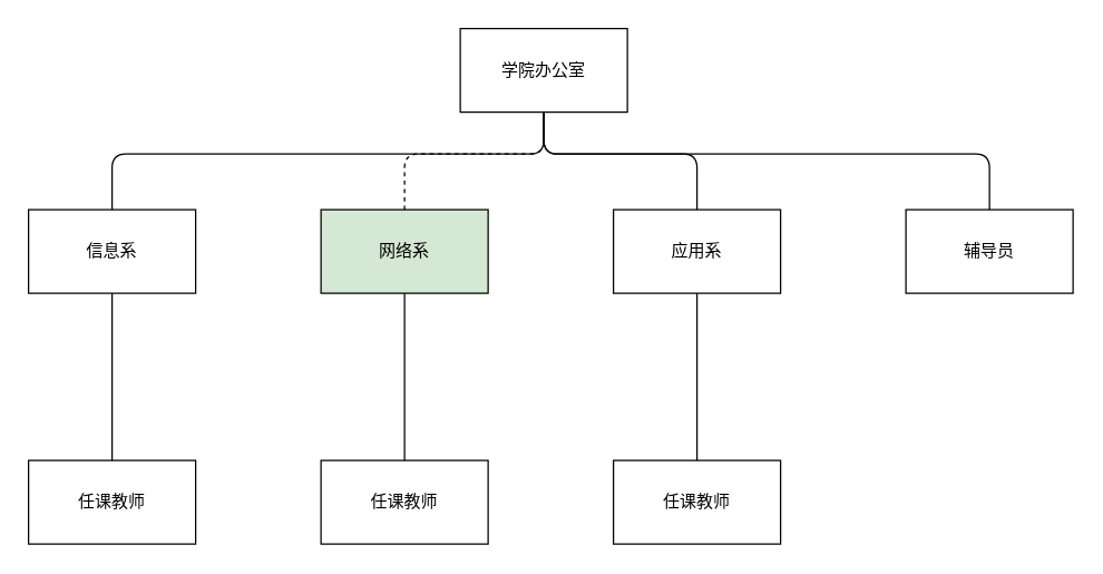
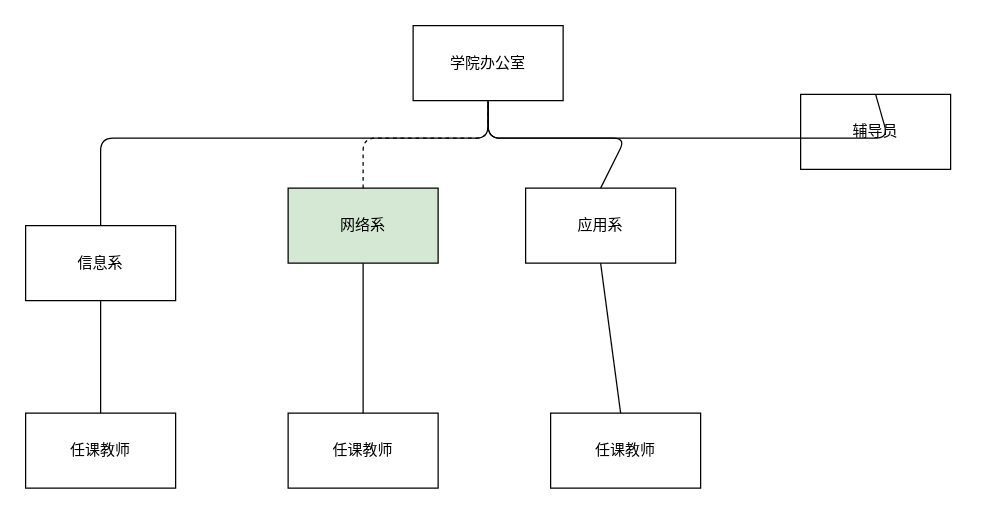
  <mxCell id="0" />
  <mxCell id="1" parent="0" />
  <mxCell id="2" value="学院办公室" style="rounded=0;whiteSpace=wrap;html=1;" vertex="1" parent="1"><mxGeometry x="330" y="20" width="120" height="60" as="geometry" /></mxCell>
- <mxCell id="3" value="信息系" style="rounded=0;whiteSpace=wrap;html=1;" vertex="1" parent="1"><mxGeometry x="20" y="150" width="120" height="60" as="geometry" /></mxCell>
+ <mxCell id="3" value="信息系" style="rounded=0;whiteSpace=wrap;html=1;" vertex="1" parent="1"><mxGeometry x="20" y="180" width="120" height="60" as="geometry" /></mxCell>
  <mxCell id="4" value="网络系" style="rounded=0;whiteSpace=wrap;html=1;fillColor=#d5e8d4;" vertex="1" parent="1"><mxGeometry x="230" y="150" width="120" height="60" as="geometry" /></mxCell>
- <mxCell id="5" value="应用系" style="rounded=0;whiteSpace=wrap;html=1;" vertex="1" parent="1"><mxGeometry x="440" y="150" width="120" height="60" as="geometry" /></mxCell>
- <mxCell id="6" value="辅导员" style="rounded=0;whiteSpace=wrap;html=1;" vertex="1" parent="1"><mxGeometry x="650" y="150" width="120" height="60" as="geometry" /></mxCell>
+ <mxCell id="5" value="应用系" style="rounded=0;whiteSpace=wrap;html=1;" vertex="1" parent="1"><mxGeometry x="420" y="150" width="120" height="60" as="geometry" /></mxCell>
+ <mxCell id="6" value="辅导员" style="rounded=0;whiteSpace=wrap;html=1;" vertex="1" parent="1"><mxGeometry x="640" y="75" width="120" height="60" as="geometry" /></mxCell>
  <mxCell id="7" value="任课教师" style="rounded=0;whiteSpace=wrap;html=1;" vertex="1" parent="1"><mxGeometry x="20" y="330" width="120" height="60" as="geometry" /></mxCell>
  <mxCell id="8" value="任课教师" style="rounded=0;whiteSpace=wrap;html=1;" vertex="1" parent="1"><mxGeometry x="230" y="330" width="120" height="60" as="geometry" /></mxCell>
  <mxCell id="9" value="任课教师" style="rounded=0;whiteSpace=wrap;html=1;" vertex="1" parent="1"><mxGeometry x="440" y="330" width="120" height="60" as="geometry" /></mxCell>
  <mxCell id="10" value="" style="endArrow=none;html=1;exitX=0.5;exitY=0;exitDx=0;exitDy=0;" edge="1" parent="1" source="3"><mxGeometry width="50" height="50" relative="1" as="geometry"><mxPoint x="80" y="147" as="sourcePoint" /><mxPoint x="390" y="80" as="targetPoint" /><Array as="points"><mxPoint x="80" y="110" /><mxPoint x="390" y="110" /></Array></mxGeometry></mxCell>
  <mxCell id="11" value="" style="endArrow=none;html=1;entryX=0.5;entryY=1;entryDx=0;entryDy=0;exitX=0.5;exitY=0;exitDx=0;exitDy=0;dashed=1;" edge="1" parent="1" source="4" target="2"><mxGeometry width="50" height="50" relative="1" as="geometry"><mxPoint x="390" y="490" as="sourcePoint" /><mxPoint x="440" y="440" as="targetPoint" /><Array as="points"><mxPoint x="290" y="110" /><mxPoint x="390" y="110" /></Array></mxGeometry></mxCell>
  <mxCell id="12" value="" style="endArrow=none;html=1;exitX=0.5;exitY=0;exitDx=0;exitDy=0;" edge="1" parent="1" source="6"><mxGeometry width="50" height="50" relative="1" as="geometry"><mxPoint x="520" y="130" as="sourcePoint" /><mxPoint x="390" y="80" as="targetPoint" /><Array as="points"><mxPoint x="710" y="110" /><mxPoint x="390" y="110" /></Array></mxGeometry></mxCell>
  <mxCell id="13" value="" style="endArrow=none;html=1;exitX=0.5;exitY=0;exitDx=0;exitDy=0;" edge="1" parent="1" source="5"><mxGeometry width="50" height="50" relative="1" as="geometry"><mxPoint x="390" y="190" as="sourcePoint" /><mxPoint x="390" y="80" as="targetPoint" /><Array as="points"><mxPoint x="500" y="110" /><mxPoint x="390" y="110" /></Array></mxGeometry></mxCell>
  <mxCell id="14" value="" style="endArrow=none;html=1;entryX=0.5;entryY=1;entryDx=0;entryDy=0;" edge="1" parent="1" source="7" target="3"><mxGeometry width="50" height="50" relative="1" as="geometry"><mxPoint x="80" y="260" as="sourcePoint" /><mxPoint x="130" y="210" as="targetPoint" /></mxGeometry></mxCell>
  <mxCell id="15" value="" style="endArrow=none;html=1;entryX=0.5;entryY=1;entryDx=0;entryDy=0;" edge="1" parent="1" source="8" target="4"><mxGeometry width="50" height="50" relative="1" as="geometry"><mxPoint x="260" y="290" as="sourcePoint" /><mxPoint x="310" y="240" as="targetPoint" /></mxGeometry></mxCell>
  <mxCell id="16" value="" style="endArrow=none;html=1;entryX=0.5;entryY=1;entryDx=0;entryDy=0;" edge="1" parent="1" source="9" target="5"><mxGeometry width="50" height="50" relative="1" as="geometry"><mxPoint x="460" y="290" as="sourcePoint" /><mxPoint x="510" y="240" as="targetPoint" /></mxGeometry></mxCell>
